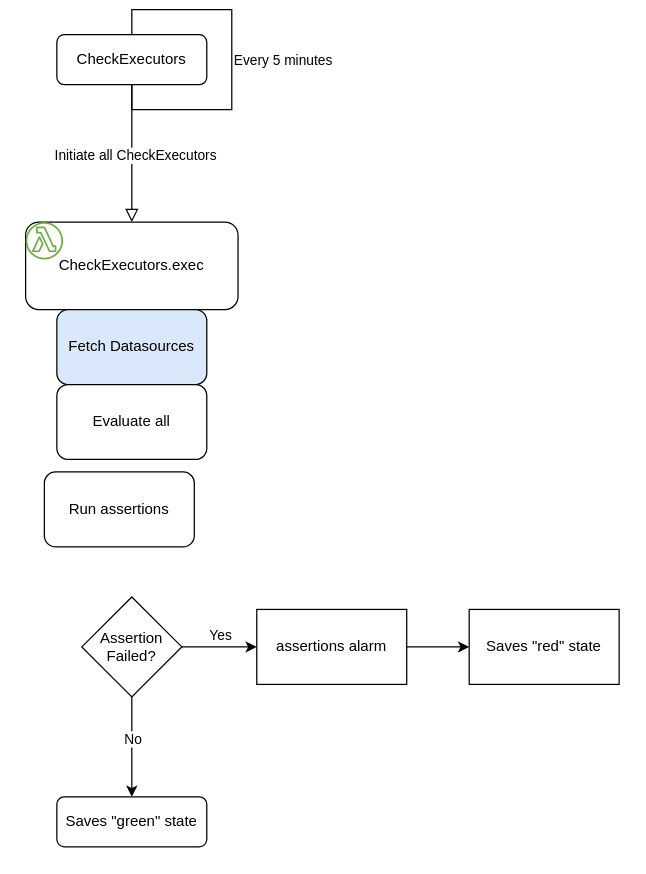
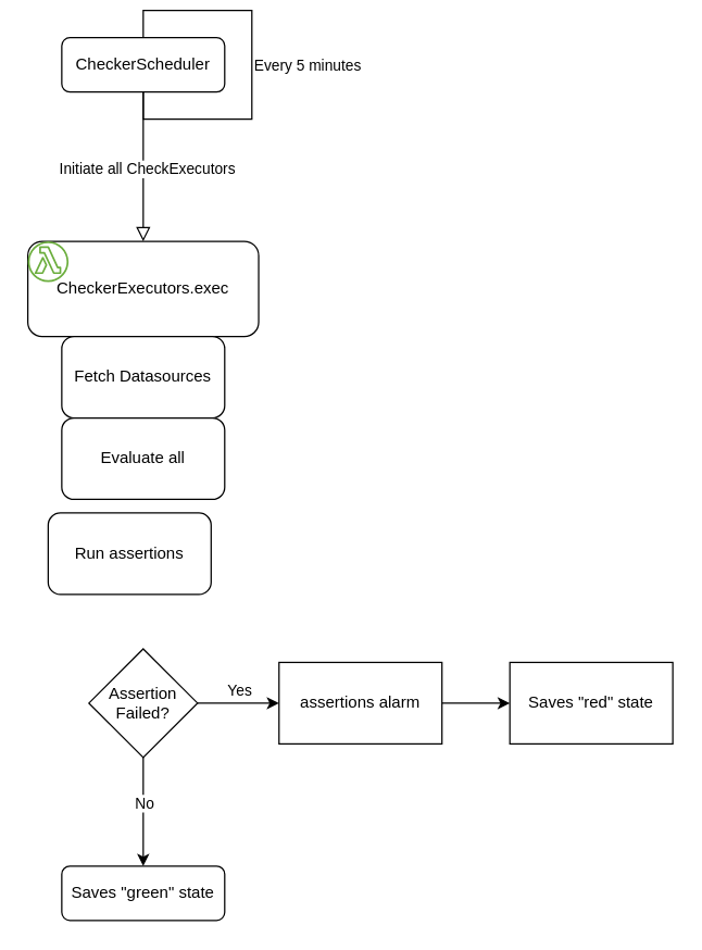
  <mxCell id="0" />
  <mxCell id="1" parent="0" />
  <mxCell id="2" value="" style="rounded=0;html=1;jettySize=auto;orthogonalLoop=1;fontSize=11;endArrow=block;endFill=0;endSize=8;strokeWidth=1;shadow=0;labelBackgroundColor=none;edgeStyle=orthogonalEdgeStyle;entryX=0.5;entryY=0;entryDx=0;entryDy=0;" parent="1" source="6" target="8" edge="1"><mxGeometry relative="1" as="geometry"><mxPoint x="105" y="110" as="targetPoint" /></mxGeometry></mxCell>
  <mxCell id="3" value="Initiate all CheckExecutors" style="edgeLabel;html=1;align=center;verticalAlign=middle;resizable=0;points=[];" vertex="1" connectable="0" parent="2"><mxGeometry x="0.018" y="2" relative="1" as="geometry"><mxPoint as="offset" /></mxGeometry></mxCell>
  <mxCell id="4" style="edgeStyle=orthogonalEdgeStyle;rounded=0;orthogonalLoop=1;jettySize=auto;html=1;entryX=0.5;entryY=0;entryDx=0;entryDy=0;" edge="1" parent="1" source="6" target="6"><mxGeometry relative="1" as="geometry"><mxPoint x="5" y="-30" as="targetPoint" /></mxGeometry></mxCell>
  <mxCell id="5" value="Every 5 minutes" style="edgeLabel;html=1;align=center;verticalAlign=middle;resizable=0;points=[];" vertex="1" connectable="0" parent="4"><mxGeometry x="-0.081" y="-1" relative="1" as="geometry"><mxPoint x="41" y="-7" as="offset" /></mxGeometry></mxCell>
- <mxCell id="6" value="CheckExecutors" style="rounded=1;whiteSpace=wrap;html=1;fontSize=12;glass=0;strokeWidth=1;shadow=0;" parent="1" vertex="1"><mxGeometry x="45" y="20" width="120" height="40" as="geometry" /></mxCell>
+ <mxCell id="6" value="CheckerScheduler" style="rounded=1;whiteSpace=wrap;html=1;fontSize=12;glass=0;strokeWidth=1;shadow=0;" parent="1" vertex="1"><mxGeometry x="45" y="20" width="120" height="40" as="geometry" /></mxCell>
  <mxCell id="7" value="" style="edgeStyle=orthogonalEdgeStyle;rounded=0;orthogonalLoop=1;jettySize=auto;html=1;" edge="1" parent="1" source="8" target="19"><mxGeometry relative="1" as="geometry" /></mxCell>
- <mxCell id="8" value="CheckExecutors.exec" style="rounded=1;whiteSpace=wrap;html=1;" vertex="1" parent="1"><mxGeometry x="20" y="170" width="170" height="70" as="geometry" /></mxCell>
+ <mxCell id="8" value="CheckerExecutors.exec" style="rounded=1;whiteSpace=wrap;html=1;" vertex="1" parent="1"><mxGeometry x="20" y="170" width="170" height="70" as="geometry" /></mxCell>
  <mxCell id="9" value="" style="sketch=0;outlineConnect=0;fontColor=#232F3E;gradientColor=none;fillColor=#6CAE3E;strokeColor=none;dashed=0;verticalLabelPosition=bottom;verticalAlign=top;align=center;html=1;fontSize=12;fontStyle=0;aspect=fixed;pointerEvents=1;shape=mxgraph.aws4.lambda_function;" vertex="1" parent="1"><mxGeometry x="20" y="170" width="30" height="30" as="geometry" /></mxCell>
  <mxCell id="10" value="" style="edgeStyle=orthogonalEdgeStyle;rounded=0;orthogonalLoop=1;jettySize=auto;html=1;" edge="1" parent="1" source="14" target="16"><mxGeometry relative="1" as="geometry" /></mxCell>
  <mxCell id="11" value="Yes" style="edgeLabel;html=1;align=center;verticalAlign=middle;resizable=0;points=[];" vertex="1" connectable="0" parent="10"><mxGeometry y="-5" relative="1" as="geometry"><mxPoint y="-15" as="offset" /></mxGeometry></mxCell>
  <mxCell id="12" value="" style="edgeStyle=orthogonalEdgeStyle;rounded=0;orthogonalLoop=1;jettySize=auto;html=1;" edge="1" parent="1" source="14"><mxGeometry relative="1" as="geometry"><mxPoint x="105" y="630" as="targetPoint" /></mxGeometry></mxCell>
  <mxCell id="13" value="No" style="edgeLabel;html=1;align=center;verticalAlign=middle;resizable=0;points=[];" vertex="1" connectable="0" parent="12"><mxGeometry x="-0.175" relative="1" as="geometry"><mxPoint as="offset" /></mxGeometry></mxCell>
  <mxCell id="14" value="Assertion Failed?" style="rhombus;whiteSpace=wrap;html=1;" vertex="1" parent="1"><mxGeometry x="65" y="470" width="80" height="80" as="geometry" /></mxCell>
  <mxCell id="15" value="" style="edgeStyle=orthogonalEdgeStyle;rounded=0;orthogonalLoop=1;jettySize=auto;html=1;" edge="1" parent="1" source="16" target="18"><mxGeometry relative="1" as="geometry" /></mxCell>
  <mxCell id="16" value="assertions alarm" style="whiteSpace=wrap;html=1;" vertex="1" parent="1"><mxGeometry x="205" y="480" width="120" height="60" as="geometry" /></mxCell>
  <mxCell id="17" value="Saves &quot;green&quot; state" style="rounded=1;whiteSpace=wrap;html=1;" vertex="1" parent="1"><mxGeometry x="45" y="630" width="120" height="40" as="geometry" /></mxCell>
  <mxCell id="18" value="Saves &quot;red&quot; state" style="whiteSpace=wrap;html=1;" vertex="1" parent="1"><mxGeometry x="375" y="480" width="120" height="60" as="geometry" /></mxCell>
- <mxCell id="19" value="Fetch Datasources" style="rounded=1;whiteSpace=wrap;html=1;fillColor=#dae8fc;" vertex="1" parent="1"><mxGeometry x="45" y="240" width="120" height="60" as="geometry" /></mxCell>
+ <mxCell id="19" value="Fetch Datasources" style="rounded=1;whiteSpace=wrap;html=1;" vertex="1" parent="1"><mxGeometry x="45" y="240" width="120" height="60" as="geometry" /></mxCell>
  <mxCell id="20" value="Evaluate all" style="rounded=1;whiteSpace=wrap;html=1;" vertex="1" parent="1"><mxGeometry x="45" y="300" width="120" height="60" as="geometry" /></mxCell>
  <mxCell id="21" value="Run assertions" style="rounded=1;whiteSpace=wrap;html=1;" vertex="1" parent="1"><mxGeometry x="35" y="370" width="120" height="60" as="geometry" /></mxCell>
